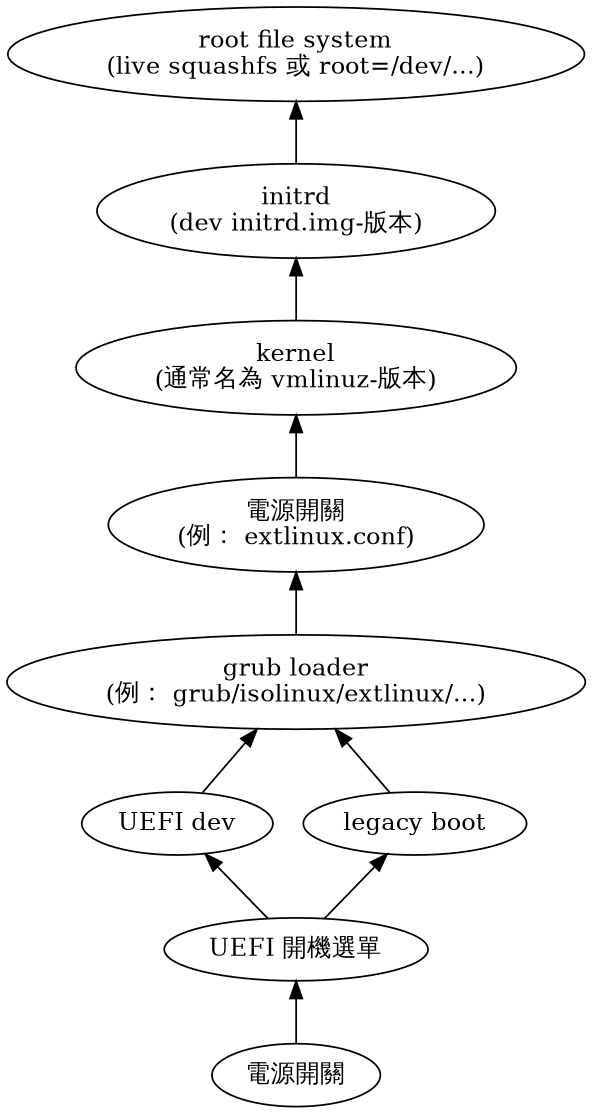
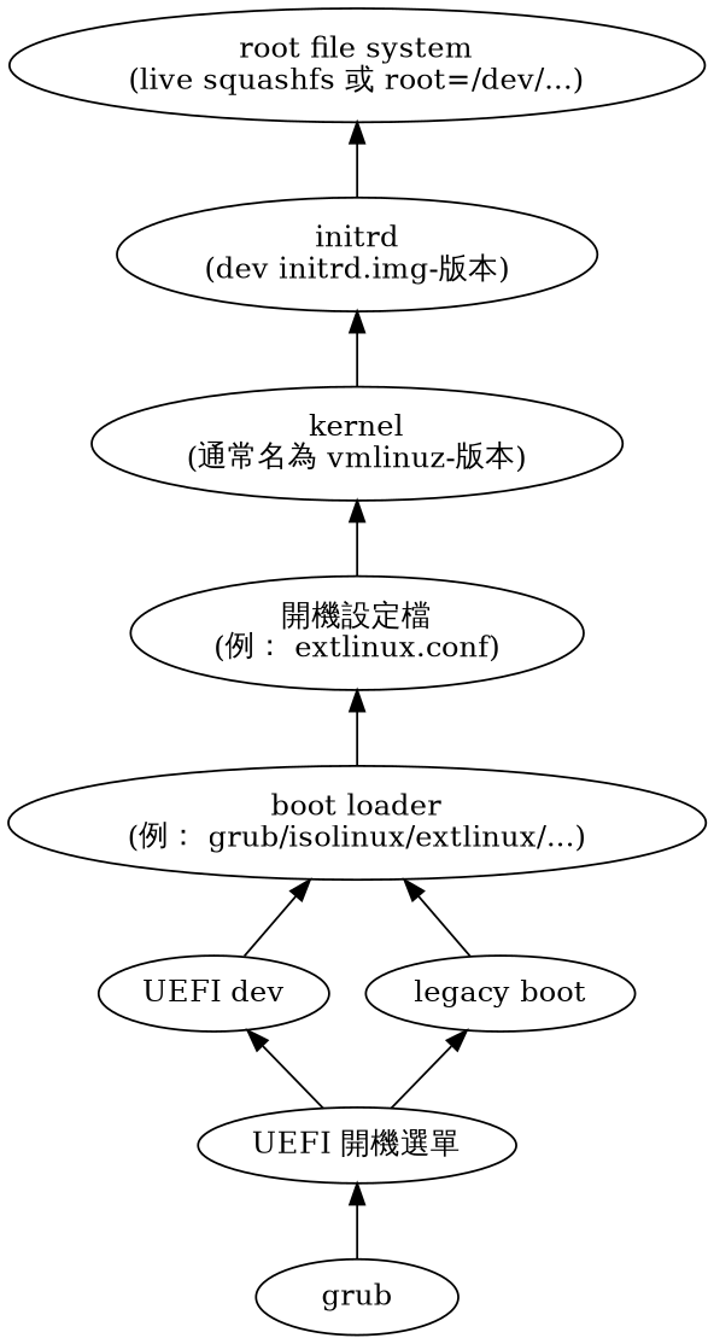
  digraph {
    rankdir=BT
-   n1 [label="電源開關"]
+   n1 [label=grub]
    n2 [label="UEFI 開機選單"]
    n3 [label="UEFI dev"]
    n4 [label="legacy boot"]
-   n5 [label="grub loader\n(例： grub/isolinux/extlinux/...)"]
-   n6 [label="電源開關\n(例： extlinux.conf)"]
+   n5 [label="boot loader\n(例： grub/isolinux/extlinux/...)"]
+   n6 [label="開機設定檔\n(例： extlinux.conf)"]
    n7 [label="kernel\n(通常名為 vmlinuz-版本)"]
    n8 [label="initrd\n(dev initrd.img-版本)"]
    n9 [label="root file system\n(live squashfs 或 root=/dev/...)"]
    n1 -> n2
    n2 -> n3
    n2 -> n4
    n3 -> n5
    n4 -> n5
    n5 -> n6
    n6 -> n7
    n7 -> n8
    n8 -> n9
  }
